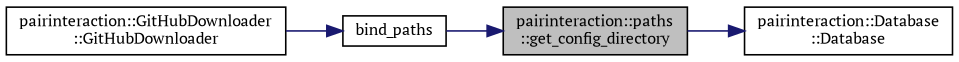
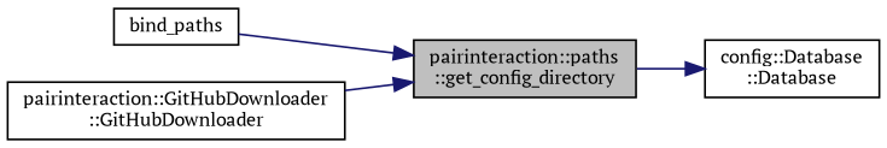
  digraph {
    fontname="PT Serif"
    rankdir=RL
    node [color=black fontname="PT Serif" fontsize=10 shape=record]
    edge [color=midnightblue dir=back fontname="PT Serif" fontsize=10 labelfontname=Helvetica labelfontsize=10 style=solid]
    n1 [fillcolor=grey75 fontcolor=black height=0.2 label="pairinteraction::paths\l::get_config_directory" style=filled width=0.4]
    n2 [height=0.2 label=bind_paths width=0.4]
    n3 [height=0.2 label="pairinteraction::GitHubDownloader\l::GitHubDownloader" width=0.4]
-   n4 [height=0.2 label="pairinteraction::Database\l::Database" width=0.4]
+   n4 [height=0.2 label="config::Database\l::Database" width=0.4]
    n1 -> n2
-   n2 -> n3
+   n1 -> n3
    n4 -> n1
  }
